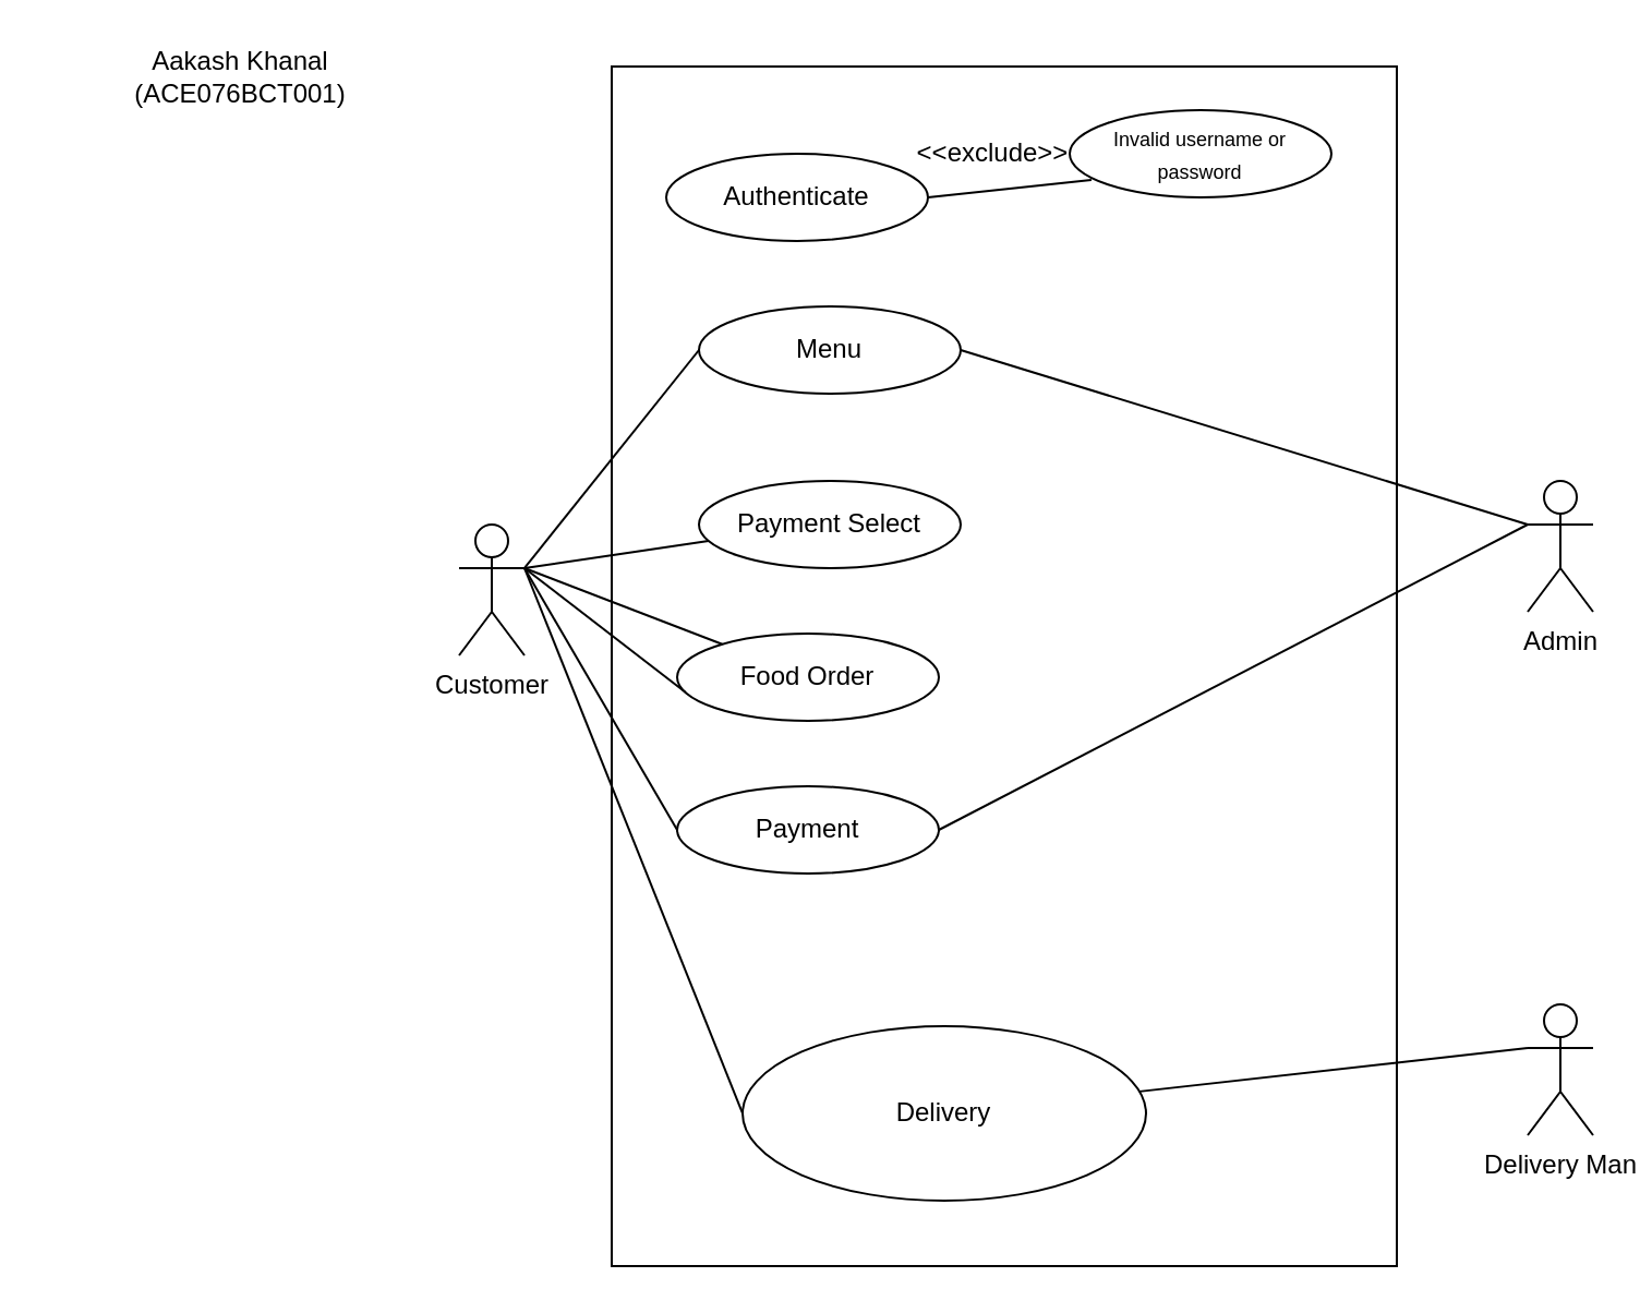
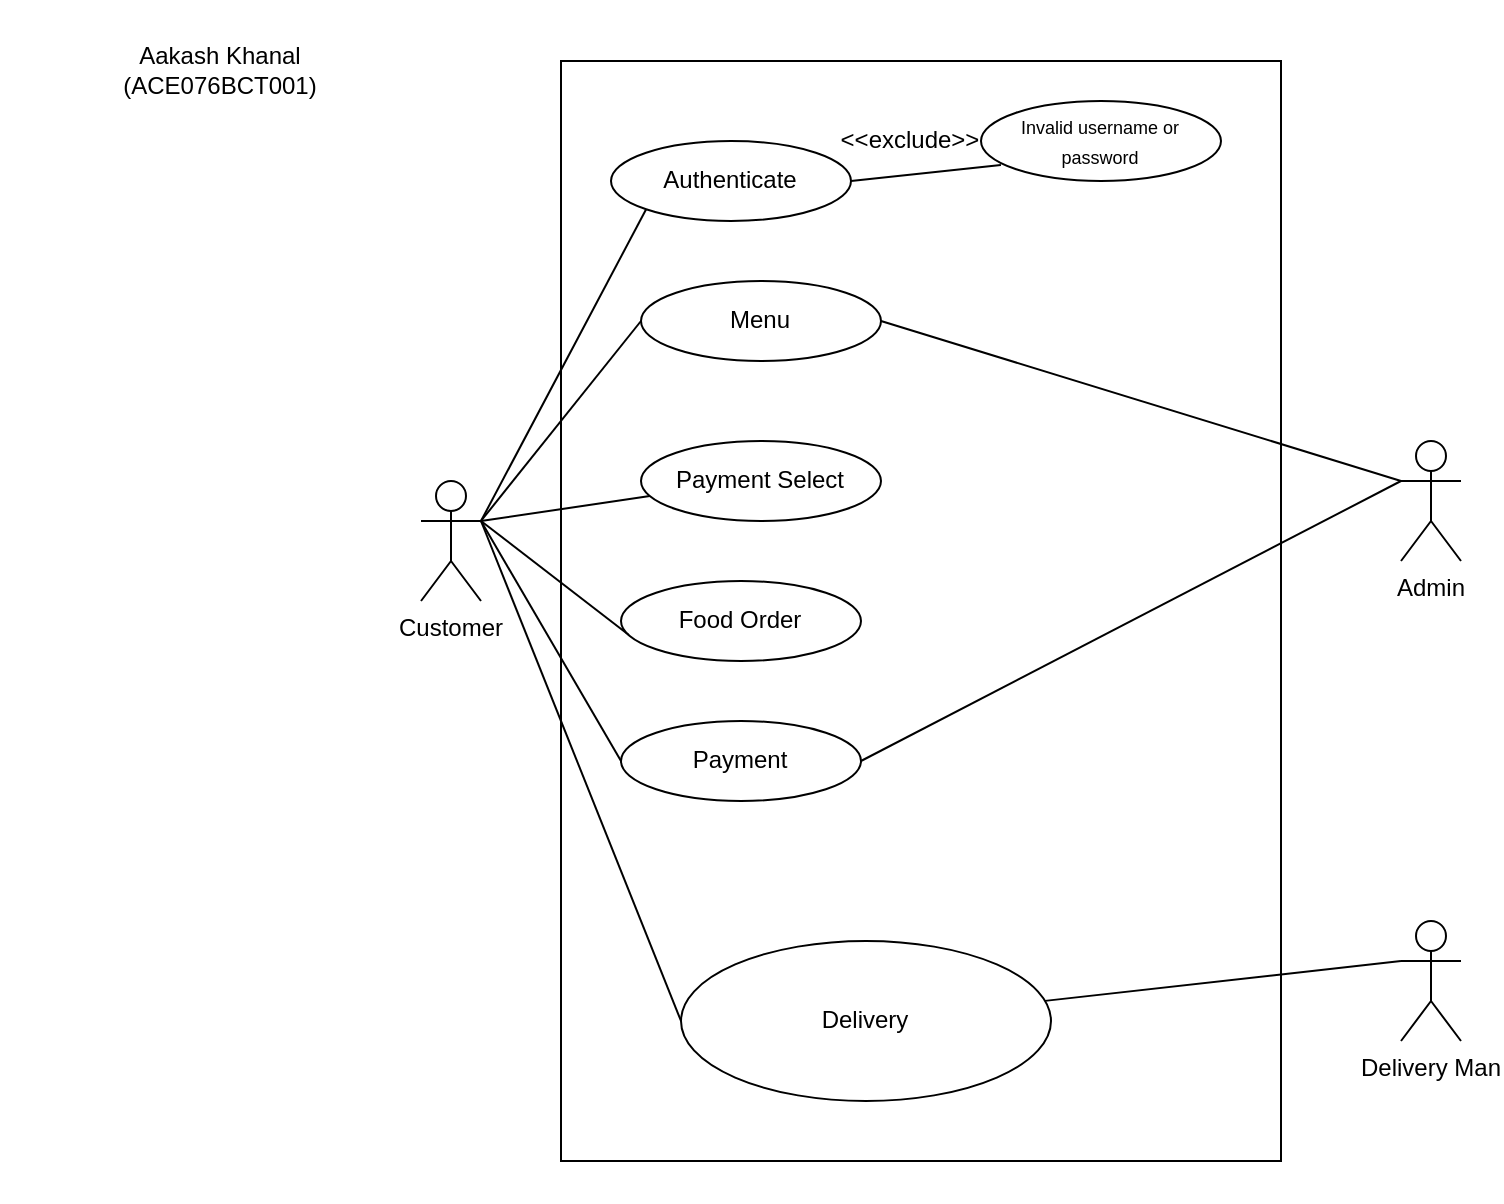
  <mxCell id="0" />
  <mxCell id="1" parent="0" />
  <mxCell id="2" value="Customer" style="shape=umlActor;verticalLabelPosition=bottom;verticalAlign=top;html=1;outlineConnect=0;" vertex="1" parent="1"><mxGeometry x="210" y="240" width="30" height="60" as="geometry" /></mxCell>
  <mxCell id="3" value="" style="rounded=0;whiteSpace=wrap;html=1;" vertex="1" parent="1"><mxGeometry x="280" y="30" width="360" height="550" as="geometry" /></mxCell>
  <mxCell id="4" value="Authenticate" style="ellipse;whiteSpace=wrap;html=1;" vertex="1" parent="1"><mxGeometry x="305" y="70" width="120" height="40" as="geometry" /></mxCell>
- <mxCell id="5" value="" style="endArrow=none;html=1;rounded=0;exitX=1;exitY=0.333;exitDx=0;exitDy=0;exitPerimeter=0;" edge="1" parent="1" source="2" target="13"><mxGeometry width="50" height="50" relative="1" as="geometry"><mxPoint x="400" y="270" as="sourcePoint" /><mxPoint x="450" y="220" as="targetPoint" /></mxGeometry></mxCell>
+ <mxCell id="5" value="" style="endArrow=none;html=1;rounded=0;exitX=1;exitY=0.333;exitDx=0;exitDy=0;exitPerimeter=0;entryX=0;entryY=1;entryDx=0;entryDy=0;" edge="1" parent="1" source="2" target="4"><mxGeometry width="50" height="50" relative="1" as="geometry"><mxPoint x="400" y="270" as="sourcePoint" /><mxPoint x="450" y="220" as="targetPoint" /></mxGeometry></mxCell>
  <mxCell id="6" value="&lt;span style=&quot;font-size: 9px;&quot;&gt;Invalid username or password&lt;/span&gt;" style="ellipse;whiteSpace=wrap;html=1;" vertex="1" parent="1"><mxGeometry x="490" y="50" width="120" height="40" as="geometry" /></mxCell>
  <mxCell id="7" value="" style="endArrow=none;html=1;rounded=0;exitX=1;exitY=0.5;exitDx=0;exitDy=0;entryX=0.083;entryY=0.8;entryDx=0;entryDy=0;entryPerimeter=0;" edge="1" parent="1" source="4" target="6"><mxGeometry width="50" height="50" relative="1" as="geometry"><mxPoint x="400" y="270" as="sourcePoint" /><mxPoint x="450" y="220" as="targetPoint" /></mxGeometry></mxCell>
  <mxCell id="8" value="&amp;lt;&amp;lt;exclude&amp;gt;&amp;gt;" style="text;html=1;strokeColor=none;fillColor=none;align=center;verticalAlign=middle;whiteSpace=wrap;rounded=0;" vertex="1" parent="1"><mxGeometry x="425" y="55" width="60" height="30" as="geometry" /></mxCell>
  <mxCell id="9" value="Menu" style="ellipse;whiteSpace=wrap;html=1;" vertex="1" parent="1"><mxGeometry x="320" y="140" width="120" height="40" as="geometry" /></mxCell>
  <mxCell id="10" value="" style="endArrow=none;html=1;rounded=0;exitX=1;exitY=0.333;exitDx=0;exitDy=0;exitPerimeter=0;entryX=0;entryY=0.5;entryDx=0;entryDy=0;" edge="1" parent="1" source="2" target="9"><mxGeometry width="50" height="50" relative="1" as="geometry"><mxPoint x="250" y="270" as="sourcePoint" /><mxPoint x="332.574" y="114.142" as="targetPoint" /></mxGeometry></mxCell>
  <mxCell id="11" value="Payment Select" style="ellipse;whiteSpace=wrap;html=1;" vertex="1" parent="1"><mxGeometry x="320" y="220" width="120" height="40" as="geometry" /></mxCell>
  <mxCell id="12" value="" style="endArrow=none;html=1;rounded=0;exitX=1;exitY=0.333;exitDx=0;exitDy=0;exitPerimeter=0;" edge="1" parent="1" source="2" target="11"><mxGeometry width="50" height="50" relative="1" as="geometry"><mxPoint x="250" y="270" as="sourcePoint" /><mxPoint x="330" y="170" as="targetPoint" /></mxGeometry></mxCell>
  <mxCell id="13" value="Food Order" style="ellipse;whiteSpace=wrap;html=1;" vertex="1" parent="1"><mxGeometry x="310" y="290" width="120" height="40" as="geometry" /></mxCell>
  <mxCell id="14" value="" style="endArrow=none;html=1;rounded=0;entryX=0.033;entryY=0.675;entryDx=0;entryDy=0;entryPerimeter=0;" edge="1" parent="1" target="13"><mxGeometry width="50" height="50" relative="1" as="geometry"><mxPoint x="240" y="260" as="sourcePoint" /><mxPoint x="334.851" y="257.878" as="targetPoint" /></mxGeometry></mxCell>
  <mxCell id="15" value="Payment" style="ellipse;whiteSpace=wrap;html=1;" vertex="1" parent="1"><mxGeometry x="310" y="360" width="120" height="40" as="geometry" /></mxCell>
  <mxCell id="16" value="" style="endArrow=none;html=1;rounded=0;exitX=1;exitY=0.333;exitDx=0;exitDy=0;exitPerimeter=0;entryX=0;entryY=0.5;entryDx=0;entryDy=0;" edge="1" parent="1" source="2" target="15"><mxGeometry width="50" height="50" relative="1" as="geometry"><mxPoint x="400" y="500" as="sourcePoint" /><mxPoint x="450" y="450" as="targetPoint" /></mxGeometry></mxCell>
  <mxCell id="17" value="Delivery" style="ellipse;whiteSpace=wrap;html=1;" vertex="1" parent="1"><mxGeometry x="340" y="470" width="185" height="80" as="geometry" /></mxCell>
  <mxCell id="18" value="" style="endArrow=none;html=1;rounded=0;entryX=0;entryY=0.5;entryDx=0;entryDy=0;" edge="1" parent="1" target="17"><mxGeometry width="50" height="50" relative="1" as="geometry"><mxPoint x="240" y="260" as="sourcePoint" /><mxPoint x="450" y="450" as="targetPoint" /></mxGeometry></mxCell>
  <mxCell id="19" value="Admin" style="shape=umlActor;verticalLabelPosition=bottom;verticalAlign=top;html=1;outlineConnect=0;" vertex="1" parent="1"><mxGeometry x="700" y="220" width="30" height="60" as="geometry" /></mxCell>
  <mxCell id="20" value="" style="endArrow=none;html=1;rounded=0;entryX=1;entryY=0.5;entryDx=0;entryDy=0;exitX=0;exitY=0.333;exitDx=0;exitDy=0;exitPerimeter=0;" edge="1" parent="1" source="19" target="9"><mxGeometry width="50" height="50" relative="1" as="geometry"><mxPoint x="400" y="310" as="sourcePoint" /><mxPoint x="450" y="260" as="targetPoint" /></mxGeometry></mxCell>
  <mxCell id="21" value="" style="endArrow=none;html=1;rounded=0;entryX=1;entryY=0.5;entryDx=0;entryDy=0;" edge="1" parent="1" target="15"><mxGeometry width="50" height="50" relative="1" as="geometry"><mxPoint x="700" y="240" as="sourcePoint" /><mxPoint x="450" y="170" as="targetPoint" /></mxGeometry></mxCell>
  <mxCell id="22" value="Delivery Man" style="shape=umlActor;verticalLabelPosition=bottom;verticalAlign=top;html=1;outlineConnect=0;" vertex="1" parent="1"><mxGeometry x="700" y="460" width="30" height="60" as="geometry" /></mxCell>
  <mxCell id="23" value="" style="endArrow=none;html=1;rounded=0;entryX=0;entryY=0.333;entryDx=0;entryDy=0;entryPerimeter=0;" edge="1" parent="1" source="17" target="22"><mxGeometry width="50" height="50" relative="1" as="geometry"><mxPoint x="400" y="420" as="sourcePoint" /><mxPoint x="450" y="370" as="targetPoint" /></mxGeometry></mxCell>
  <mxCell id="24" value="Aakash Khanal (ACE076BCT001)" style="text;html=1;strokeColor=none;fillColor=none;align=center;verticalAlign=middle;whiteSpace=wrap;rounded=0;" vertex="1" parent="1"><mxGeometry x="20" y="20" width="180" height="30" as="geometry" /></mxCell>
